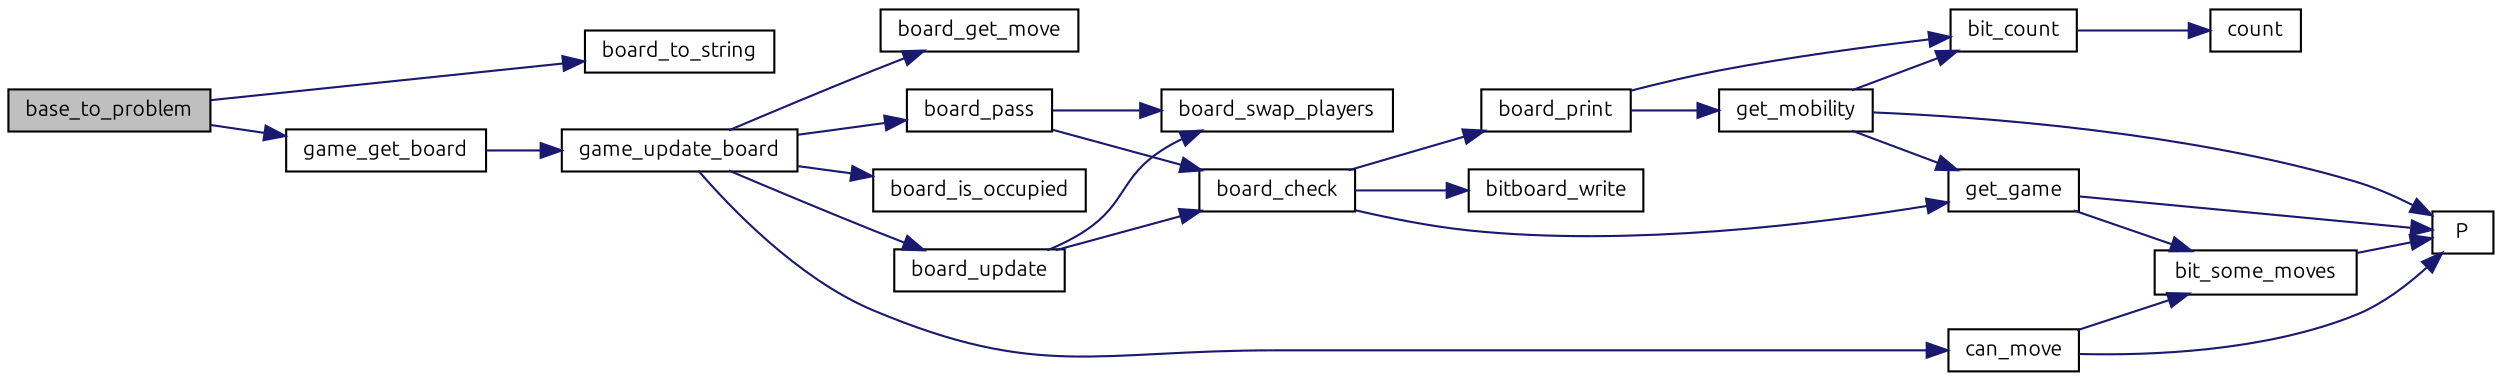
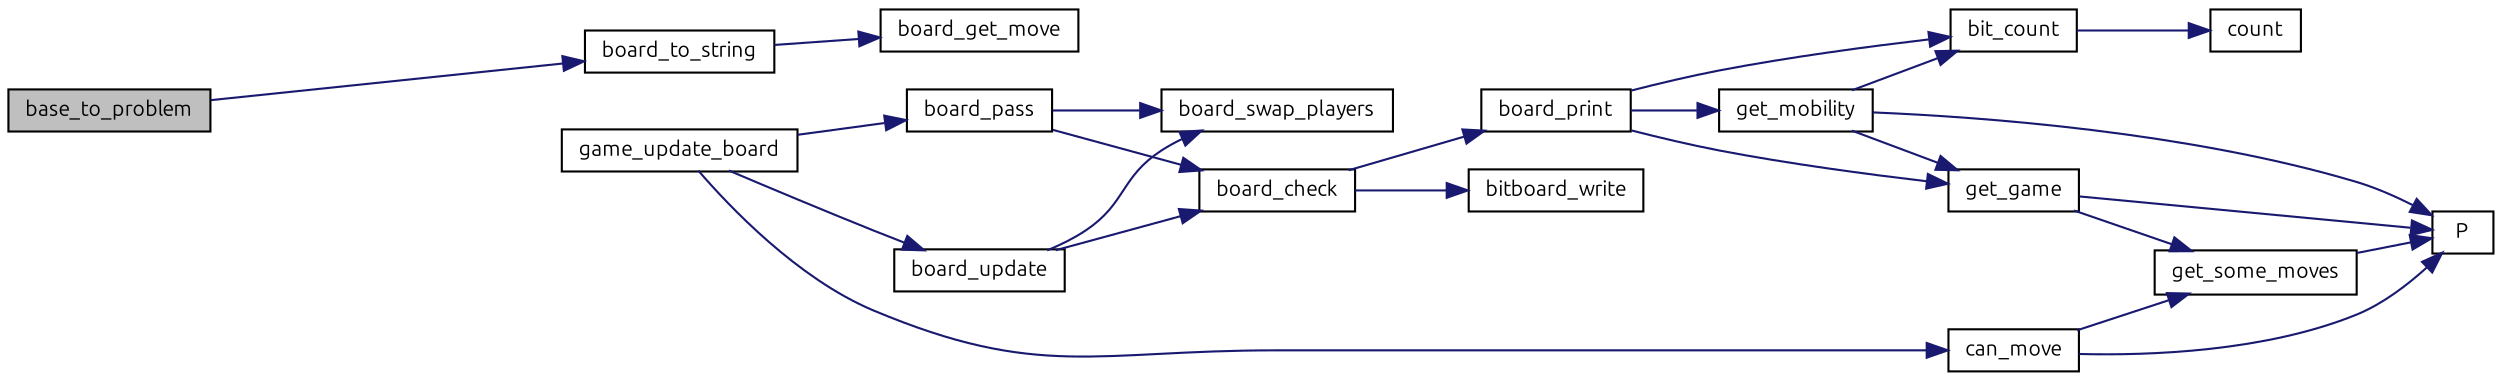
  digraph {
    fontname=Ubuntu
    rankdir=LR
    node [color=black fontname=Ubuntu fontsize=10 shape=record]
    edge [color=midnightblue fontname=Ubuntu fontsize=10 labelfontname=FreeSans labelfontsize=10 style=solid]
    n1 [fillcolor=grey75 fontcolor=black height=0.2 label=base_to_problem style=filled width=0.4]
    n2 [height=0.2 label=board_to_string width=0.4]
-   n3 [height=0.2 label=game_get_board width=0.4]
    n4 [height=0.2 label=game_update_board width=0.4]
    n5 [height=0.2 label=board_get_move width=0.4]
-   n6 [height=0.2 label=board_is_occupied width=0.4]
    n7 [height=0.2 label=board_pass width=0.4]
    n8 [height=0.2 label=board_update width=0.4]
    n9 [height=0.2 label=can_move width=0.4]
    n10 [height=0.2 label=board_check width=0.4]
    n11 [height=0.2 label=board_swap_players width=0.4]
    n12 [height=0.2 label=P width=0.4]
-   n13 [height=0.2 label=bit_some_moves width=0.4]
+   n13 [height=0.2 label=get_some_moves width=0.4]
    n14 [height=0.2 label=bitboard_write width=0.4]
    n15 [height=0.2 label=board_print width=0.4]
    n16 [height=0.2 label=bit_count width=0.4]
    n17 [height=0.2 label=get_mobility width=0.4]
    n18 [height=0.2 label=get_game width=0.4]
    n19 [height=0.2 label=count width=0.4]
    n1 -> n2
-   n1 -> n3
-   n3 -> n4
-   n4 -> n5
-   n4 -> n6
+   n2 -> n5
    n4 -> n7
    n4 -> n8
    n4 -> n9
    n7 -> n10
    n7 -> n11
    n8 -> n10
    n8 -> n11
    n9 -> n12
    n9 -> n13
    n10 -> n14
    n10 -> n15
    n13 -> n12
    n15 -> n16
    n15 -> n17
-   n10 -> n18
+   n15 -> n18
    n16 -> n19
    n17 -> n12
    n17 -> n16
    n17 -> n18
    n18 -> n12
    n18 -> n13
  }
